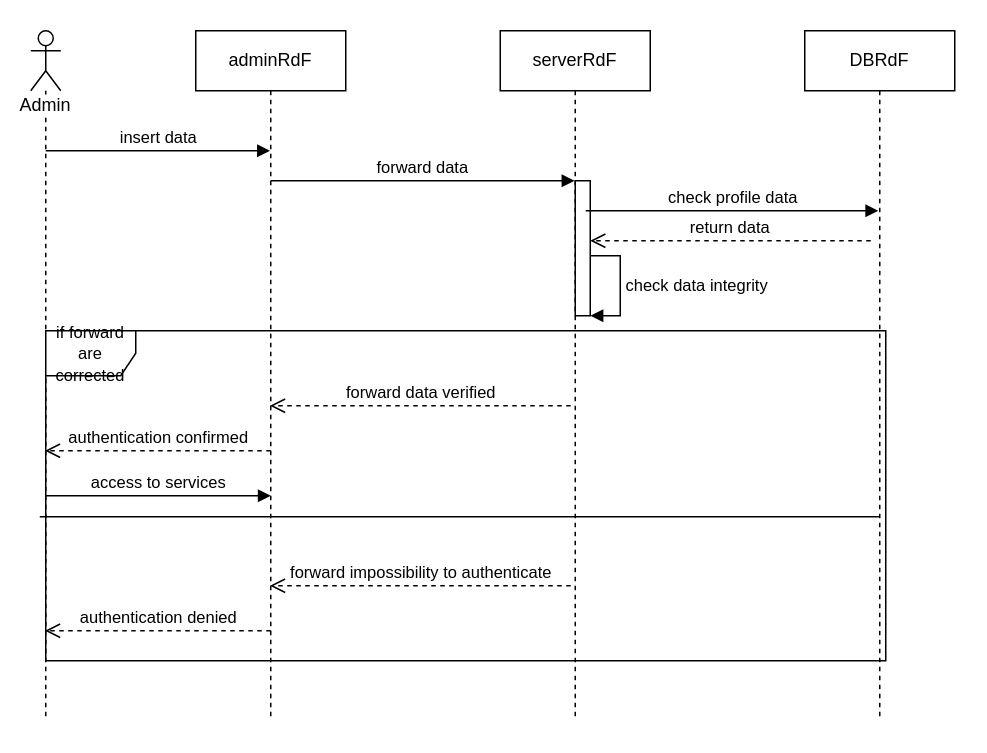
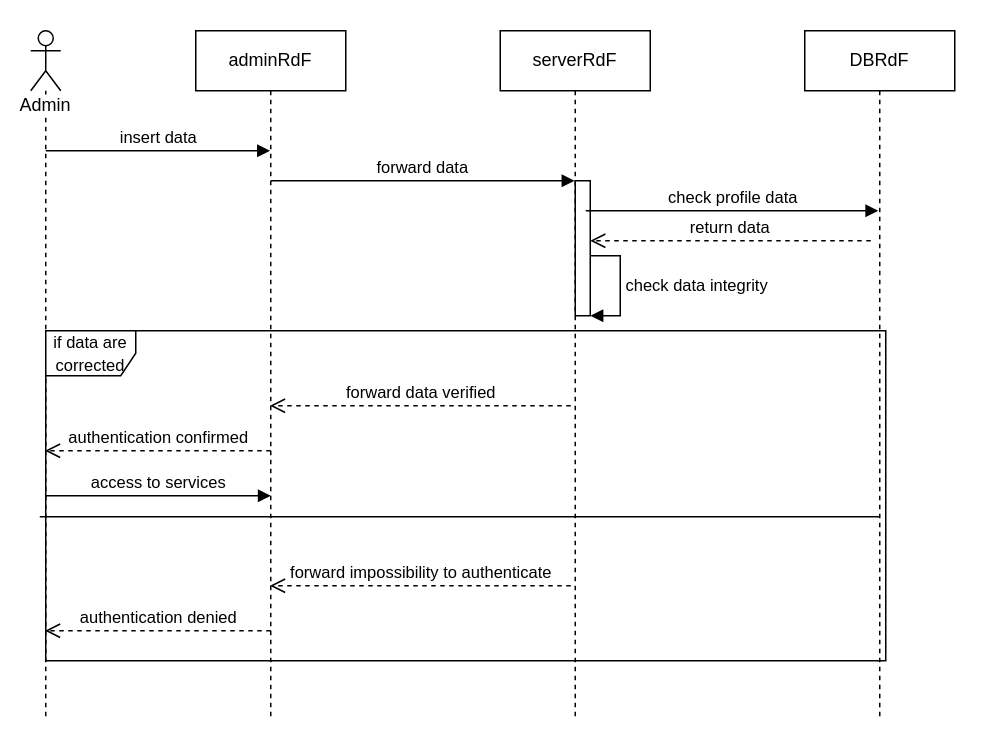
  <mxCell id="0" />
  <mxCell id="1" parent="0" />
  <mxCell id="2" value="Admin" style="shape=umlLifeline;participant=umlActor;perimeter=lifelinePerimeter;whiteSpace=wrap;html=1;container=1;collapsible=0;recursiveResize=0;verticalAlign=top;spacingTop=36;labelBackgroundColor=#ffffff;outlineConnect=0;" parent="1" vertex="1"><mxGeometry x="20" y="20" width="20" height="460" as="geometry" /></mxCell>
  <mxCell id="3" value="insert data" style="html=1;verticalAlign=bottom;endArrow=block;" parent="2" target="4" edge="1"><mxGeometry width="80" relative="1" as="geometry"><mxPoint x="10" y="80" as="sourcePoint" /><mxPoint x="90" y="80" as="targetPoint" /></mxGeometry></mxCell>
  <mxCell id="4" value="adminRdF" style="shape=umlLifeline;perimeter=lifelinePerimeter;whiteSpace=wrap;html=1;container=1;collapsible=0;recursiveResize=0;outlineConnect=0;" parent="1" vertex="1"><mxGeometry x="130" y="20" width="100" height="460" as="geometry" /></mxCell>
  <mxCell id="5" value="forward data" style="html=1;verticalAlign=bottom;endArrow=block;" parent="4" target="6" edge="1"><mxGeometry width="80" relative="1" as="geometry"><mxPoint x="50" y="100" as="sourcePoint" /><mxPoint x="130" y="100" as="targetPoint" /></mxGeometry></mxCell>
  <mxCell id="6" value="serverRdF" style="shape=umlLifeline;perimeter=lifelinePerimeter;whiteSpace=wrap;html=1;container=1;collapsible=0;recursiveResize=0;outlineConnect=0;" parent="1" vertex="1"><mxGeometry x="333" y="20" width="100" height="460" as="geometry" /></mxCell>
  <mxCell id="7" value="" style="html=1;points=[];perimeter=orthogonalPerimeter;" vertex="1" parent="6"><mxGeometry x="50" y="100" width="10" height="90" as="geometry" /></mxCell>
  <mxCell id="8" value="check data integrity" style="edgeStyle=orthogonalEdgeStyle;html=1;align=left;spacingLeft=2;endArrow=block;rounded=0;entryX=1.014;entryY=1;entryDx=0;entryDy=0;entryPerimeter=0;" edge="1" target="7" parent="6"><mxGeometry relative="1" as="geometry"><mxPoint x="60" y="150" as="sourcePoint" /><Array as="points"><mxPoint x="60" y="150" /><mxPoint x="80" y="150" /><mxPoint x="80" y="190" /></Array></mxGeometry></mxCell>
  <mxCell id="9" value="DBRdF" style="shape=umlLifeline;perimeter=lifelinePerimeter;whiteSpace=wrap;html=1;container=1;collapsible=0;recursiveResize=0;outlineConnect=0;" parent="1" vertex="1"><mxGeometry x="536" y="20" width="100" height="460" as="geometry" /></mxCell>
  <mxCell id="10" value="forward data verified" style="html=1;verticalAlign=bottom;endArrow=open;dashed=1;endSize=8;" parent="1" target="4" edge="1"><mxGeometry relative="1" as="geometry"><mxPoint x="380" y="270" as="sourcePoint" /><mxPoint x="300" y="250" as="targetPoint" /></mxGeometry></mxCell>
  <mxCell id="11" value="authentication confirmed" style="html=1;verticalAlign=bottom;endArrow=open;dashed=1;endSize=8;" parent="1" target="2" edge="1"><mxGeometry relative="1" as="geometry"><mxPoint x="180" y="300" as="sourcePoint" /><mxPoint x="100" y="300" as="targetPoint" /></mxGeometry></mxCell>
  <mxCell id="12" value="forward impossibility to authenticate" style="html=1;verticalAlign=bottom;endArrow=open;dashed=1;endSize=8;" parent="1" target="4" edge="1"><mxGeometry relative="1" as="geometry"><mxPoint x="380" y="390" as="sourcePoint" /><mxPoint x="300" y="390" as="targetPoint" /></mxGeometry></mxCell>
  <mxCell id="13" value="authentication denied" style="html=1;verticalAlign=bottom;endArrow=open;dashed=1;endSize=8;" parent="1" target="2" edge="1"><mxGeometry relative="1" as="geometry"><mxPoint x="180" y="420" as="sourcePoint" /><mxPoint x="100" y="420" as="targetPoint" /></mxGeometry></mxCell>
- <mxCell id="14" value="&lt;font style=&quot;font-size: 11px&quot;&gt;if forward are corrected&lt;/font&gt;" style="shape=umlFrame;whiteSpace=wrap;html=1;" parent="1" vertex="1"><mxGeometry x="30" y="220" width="560" height="220" as="geometry" /></mxCell>
+ <mxCell id="14" value="&lt;font style=&quot;font-size: 11px&quot;&gt;if data are corrected&lt;/font&gt;" style="shape=umlFrame;whiteSpace=wrap;html=1;" parent="1" vertex="1"><mxGeometry x="30" y="220" width="560" height="220" as="geometry" /></mxCell>
  <mxCell id="15" value="" style="line;strokeWidth=1;fillColor=none;align=left;verticalAlign=middle;spacingTop=-1;spacingLeft=3;spacingRight=3;rotatable=0;labelPosition=right;points=[];portConstraint=eastwest;" parent="1" vertex="1"><mxGeometry x="26" y="340" width="560" height="8" as="geometry" /></mxCell>
  <mxCell id="16" value="check profile data" style="html=1;verticalAlign=bottom;endArrow=block;exitX=0.57;exitY=0.261;exitDx=0;exitDy=0;exitPerimeter=0;" parent="1" edge="1" source="6"><mxGeometry width="80" relative="1" as="geometry"><mxPoint x="390" y="130" as="sourcePoint" /><mxPoint x="585" y="140" as="targetPoint" /></mxGeometry></mxCell>
  <mxCell id="17" value="return data" style="html=1;verticalAlign=bottom;endArrow=open;dashed=1;endSize=8;" edge="1" parent="1" target="7"><mxGeometry relative="1" as="geometry"><mxPoint x="580" y="160" as="sourcePoint" /><mxPoint x="500" y="160" as="targetPoint" /></mxGeometry></mxCell>
  <mxCell id="18" value="access to services" style="html=1;verticalAlign=bottom;endArrow=block;" parent="1" edge="1" source="2"><mxGeometry width="80" relative="1" as="geometry"><mxPoint x="40" y="330" as="sourcePoint" /><mxPoint x="180" y="330" as="targetPoint" /></mxGeometry></mxCell>
